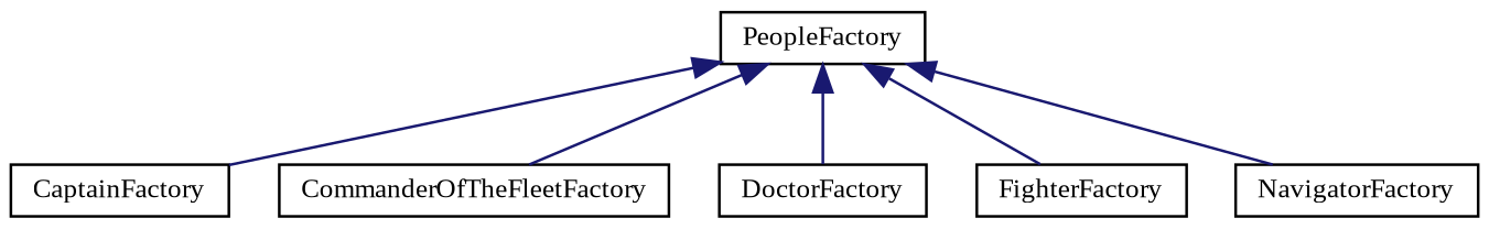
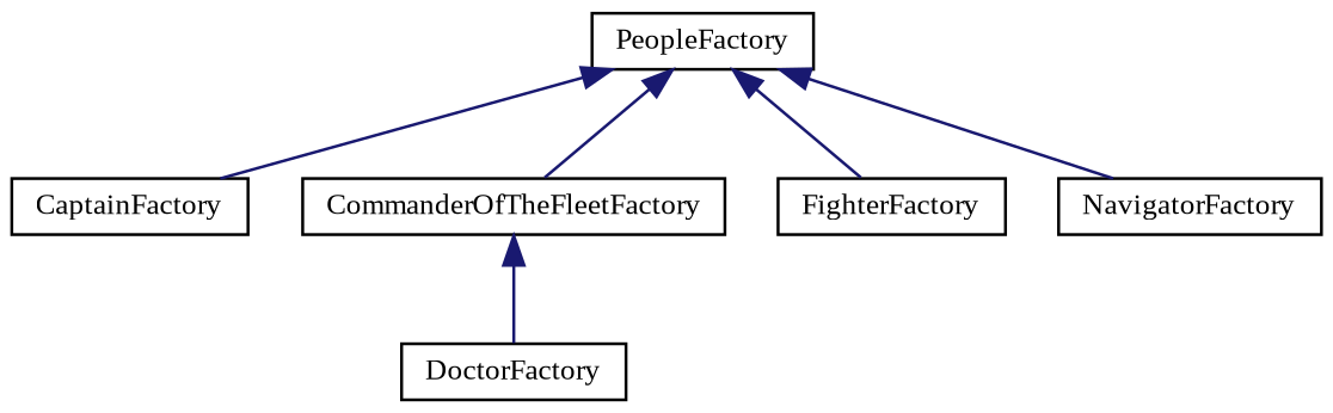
  digraph {
    fontname="Liberation Serif"
    rankdir=TB
    node [color=black fillcolor=white fontname="Liberation Serif" fontsize=10 shape=record style=filled]
    edge [color=midnightblue dir=back fontname="Liberation Serif" fontsize=10 labelfontname=Helvetica labelfontsize=10 style=solid]
    n1 [height=0.2 label=PeopleFactory width=0.4]
    n2 [height=0.2 label=CaptainFactory width=0.4]
    n3 [height=0.2 label=CommanderOfTheFleetFactory width=0.4]
    n4 [height=0.2 label=DoctorFactory width=0.4]
    n5 [height=0.2 label=FighterFactory width=0.4]
    n6 [height=0.2 label=NavigatorFactory width=0.4]
    n1 -> n2
    n1 -> n3
-   n1 -> n4
+   n3 -> n4
    n1 -> n5
    n1 -> n6
  }
